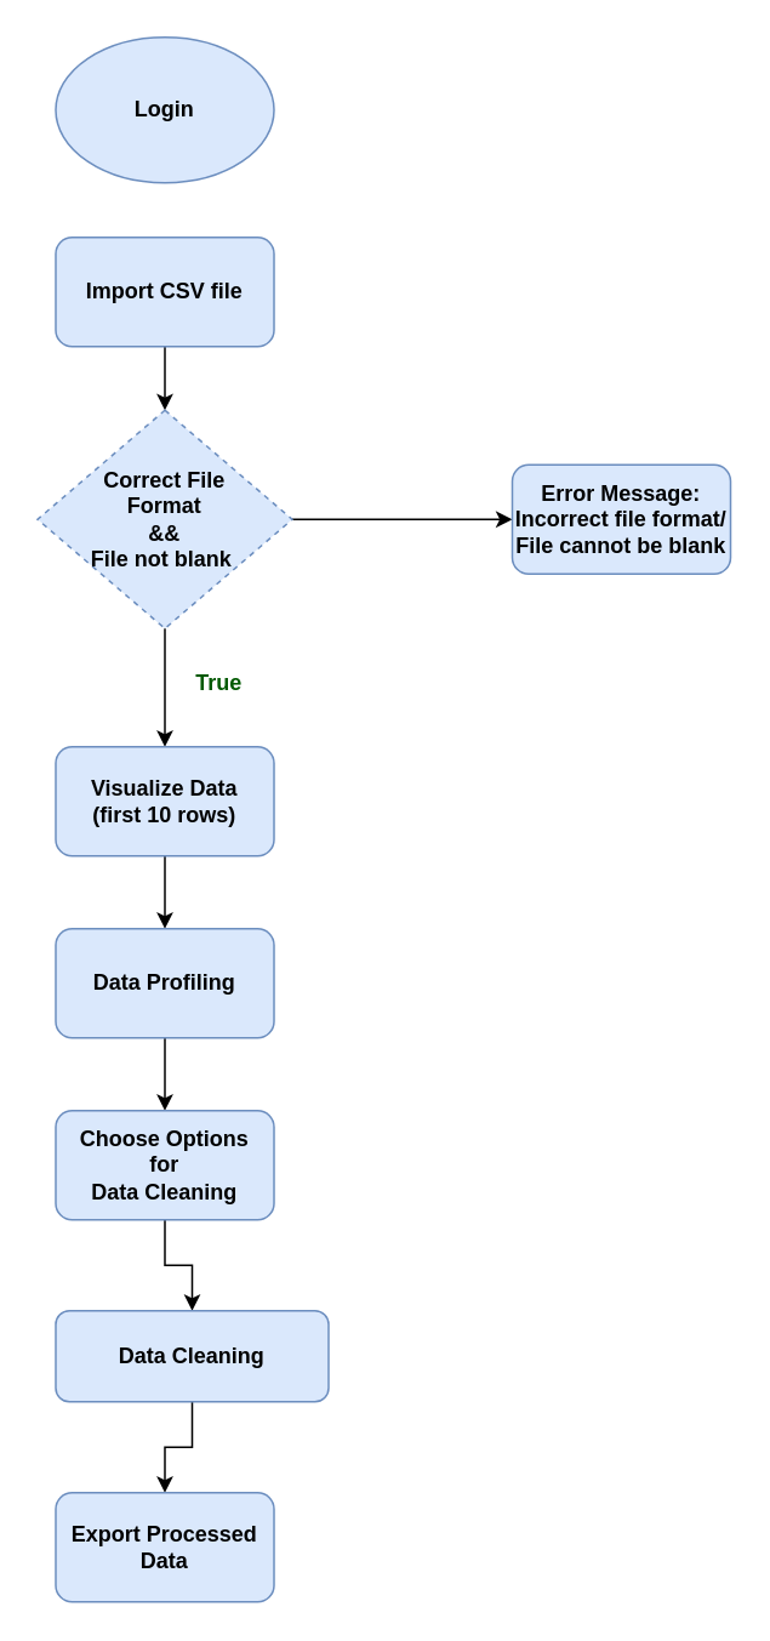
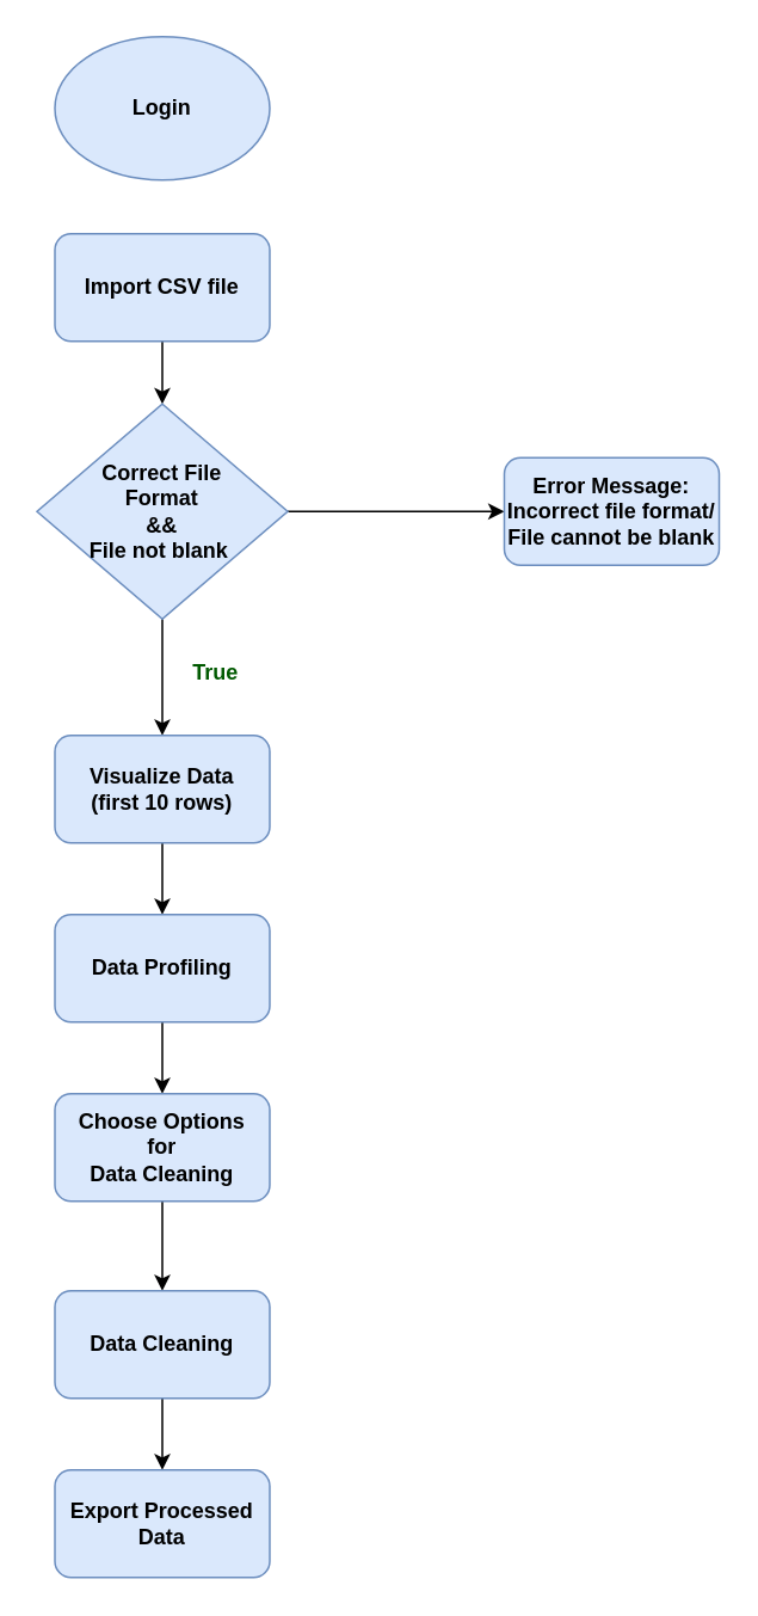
  <mxCell id="0" />
  <mxCell id="1" parent="0" />
  <mxCell id="2" style="edgeStyle=orthogonalEdgeStyle;rounded=0;orthogonalLoop=1;jettySize=auto;html=1;exitX=0.5;exitY=1;exitDx=0;exitDy=0;entryX=0.5;entryY=0;entryDx=0;entryDy=0;" edge="1" parent="1" source="3" target="7"><mxGeometry relative="1" as="geometry" /></mxCell>
  <mxCell id="3" value="&lt;b&gt;Import CSV file&lt;/b&gt;" style="rounded=1;whiteSpace=wrap;html=1;fillColor=#dae8fc;strokeColor=#6c8ebf;" parent="1" vertex="1"><mxGeometry x="30" y="130" width="120" height="60" as="geometry" /></mxCell>
  <mxCell id="4" value="&lt;b&gt;Login&lt;/b&gt;" style="ellipse;whiteSpace=wrap;html=1;fillColor=#dae8fc;strokeColor=#6c8ebf;" parent="1" vertex="1"><mxGeometry x="30" y="20" width="120" height="80" as="geometry" /></mxCell>
  <mxCell id="5" style="edgeStyle=orthogonalEdgeStyle;rounded=0;orthogonalLoop=1;jettySize=auto;html=1;entryX=0;entryY=0.5;entryDx=0;entryDy=0;" edge="1" parent="1" source="7" target="10"><mxGeometry relative="1" as="geometry" /></mxCell>
  <mxCell id="6" style="edgeStyle=orthogonalEdgeStyle;rounded=0;orthogonalLoop=1;jettySize=auto;html=1;exitX=0.5;exitY=1;exitDx=0;exitDy=0;entryX=0.5;entryY=0;entryDx=0;entryDy=0;" edge="1" parent="1" source="7" target="9"><mxGeometry relative="1" as="geometry" /></mxCell>
- <mxCell id="7" value="&lt;b&gt;Correct File &lt;br&gt;Format &lt;br&gt;&amp;amp;&amp;amp; &lt;br&gt;File not blank&amp;nbsp;&lt;/b&gt;" style="rhombus;whiteSpace=wrap;html=1;fillColor=#dae8fc;strokeColor=#6c8ebf;dashed=1;" parent="1" vertex="1"><mxGeometry x="20" y="225" width="140" height="120" as="geometry" /></mxCell>
+ <mxCell id="7" value="&lt;b&gt;Correct File &lt;br&gt;Format &lt;br&gt;&amp;amp;&amp;amp; &lt;br&gt;File not blank&amp;nbsp;&lt;/b&gt;" style="rhombus;whiteSpace=wrap;html=1;fillColor=#dae8fc;strokeColor=#6c8ebf;" parent="1" vertex="1"><mxGeometry x="20" y="225" width="140" height="120" as="geometry" /></mxCell>
  <mxCell id="8" style="edgeStyle=orthogonalEdgeStyle;rounded=0;orthogonalLoop=1;jettySize=auto;html=1;exitX=0.5;exitY=1;exitDx=0;exitDy=0;entryX=0.5;entryY=0;entryDx=0;entryDy=0;" edge="1" parent="1" source="9" target="12"><mxGeometry relative="1" as="geometry" /></mxCell>
  <mxCell id="9" value="&lt;b&gt;Visualize Data &lt;br&gt;(first 10 rows)&lt;/b&gt;" style="rounded=1;whiteSpace=wrap;html=1;fillColor=#dae8fc;strokeColor=#6c8ebf;" parent="1" vertex="1"><mxGeometry x="30" y="410" width="120" height="60" as="geometry" /></mxCell>
  <mxCell id="10" value="&lt;b&gt;Error Message: Incorrect file format/ File cannot be blank&lt;/b&gt;" style="rounded=1;whiteSpace=wrap;html=1;fillColor=#dae8fc;strokeColor=#6c8ebf;" parent="1" vertex="1"><mxGeometry x="281" y="255" width="120" height="60" as="geometry" /></mxCell>
  <mxCell id="11" style="edgeStyle=orthogonalEdgeStyle;rounded=0;orthogonalLoop=1;jettySize=auto;html=1;exitX=0.5;exitY=1;exitDx=0;exitDy=0;entryX=0.5;entryY=0;entryDx=0;entryDy=0;" edge="1" parent="1" source="12" target="14"><mxGeometry relative="1" as="geometry" /></mxCell>
  <mxCell id="12" value="&lt;b&gt;Data Profiling&lt;/b&gt;" style="rounded=1;whiteSpace=wrap;html=1;fillColor=#dae8fc;strokeColor=#6c8ebf;" parent="1" vertex="1"><mxGeometry x="30" y="510" width="120" height="60" as="geometry" /></mxCell>
  <mxCell id="13" style="edgeStyle=orthogonalEdgeStyle;rounded=0;orthogonalLoop=1;jettySize=auto;html=1;exitX=0.5;exitY=1;exitDx=0;exitDy=0;entryX=0.5;entryY=0;entryDx=0;entryDy=0;" edge="1" parent="1" source="14" target="17"><mxGeometry relative="1" as="geometry" /></mxCell>
  <mxCell id="14" value="&lt;b&gt;Choose Options &lt;br&gt;for &lt;br&gt;Data Cleaning&lt;/b&gt;" style="rounded=1;whiteSpace=wrap;html=1;fillColor=#dae8fc;strokeColor=#6c8ebf;" vertex="1" parent="1"><mxGeometry x="30" y="610" width="120" height="60" as="geometry" /></mxCell>
  <mxCell id="15" value="&lt;b&gt;&lt;font color=&quot;#005900&quot;&gt;True&lt;/font&gt;&lt;/b&gt;" style="text;html=1;strokeColor=none;fillColor=none;align=center;verticalAlign=middle;whiteSpace=wrap;rounded=0;" vertex="1" parent="1"><mxGeometry x="90" y="360" width="60" height="30" as="geometry" /></mxCell>
  <mxCell id="16" style="edgeStyle=orthogonalEdgeStyle;rounded=0;orthogonalLoop=1;jettySize=auto;html=1;exitX=0.5;exitY=1;exitDx=0;exitDy=0;" edge="1" parent="1" source="17" target="18"><mxGeometry relative="1" as="geometry" /></mxCell>
- <mxCell id="17" value="&lt;b&gt;Data Cleaning&lt;/b&gt;" style="rounded=1;whiteSpace=wrap;html=1;fillColor=#dae8fc;strokeColor=#6c8ebf;" vertex="1" parent="1"><mxGeometry x="30" y="720" width="150" height="50" as="geometry" /></mxCell>
+ <mxCell id="17" value="&lt;b&gt;Data Cleaning&lt;/b&gt;" style="rounded=1;whiteSpace=wrap;html=1;fillColor=#dae8fc;strokeColor=#6c8ebf;" vertex="1" parent="1"><mxGeometry x="30" y="720" width="120" height="60" as="geometry" /></mxCell>
  <mxCell id="18" value="&lt;b&gt;Export Processed Data&lt;/b&gt;" style="rounded=1;whiteSpace=wrap;html=1;fillColor=#dae8fc;strokeColor=#6c8ebf;" vertex="1" parent="1"><mxGeometry x="30" y="820" width="120" height="60" as="geometry" /></mxCell>
